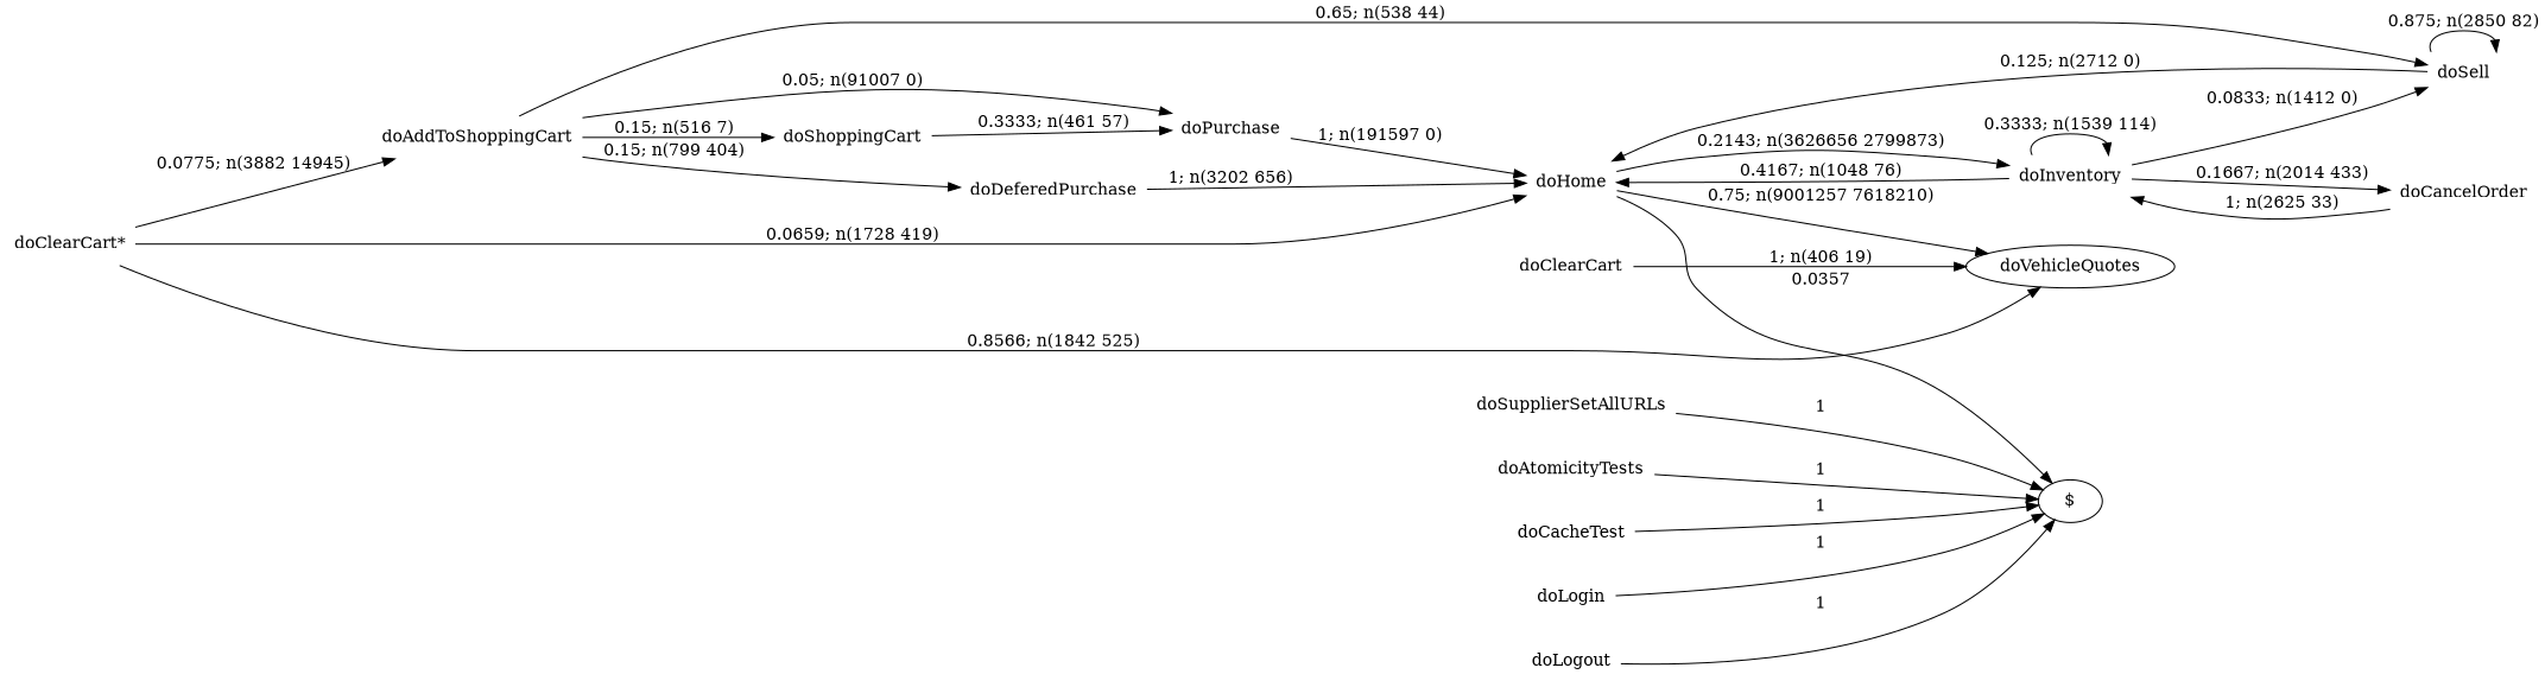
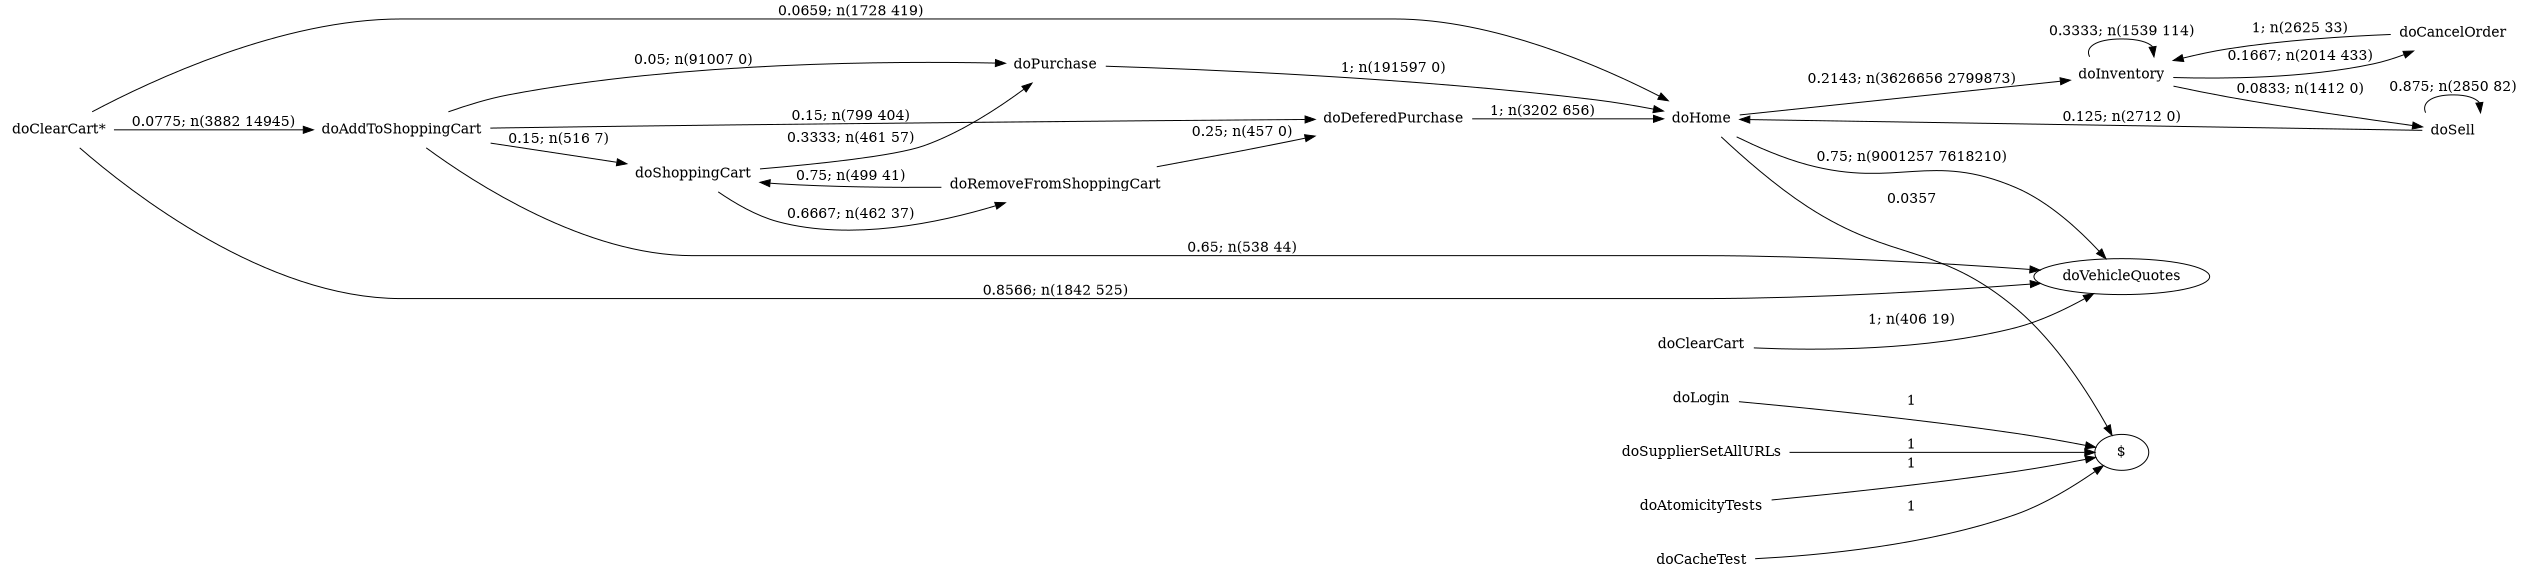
  digraph {
    rankdir=LR
    node [shape=none]
    edge [style=solid]
    n1 [label="doClearCart*"]
    n2 [label=doAddToShoppingCart]
    n3 [label=doHome]
    doVehicleQuotes [shape=""]
    n5 [label=doDeferedPurchase]
    n6 [label=doShoppingCart]
    n7 [label=doPurchase]
    "$" [shape=""]
    n9 [label=doInventory]
    n10 [label=doSupplierSetAllURLs]
    n11 [label=doAtomicityTests]
    n12 [label=doCacheTest]
    n13 [label=doLogin]
+   n14 [label=doRemoveFromShoppingCart]
    n15 [label=doSell]
    n16 [label=doCancelOrder]
    n17 [label=doClearCart]
-   n18 [label=doLogout]
    n1 -> n2 [label="0.0775; n(3882 14945)"]
    n1 -> n3 [label="0.0659; n(1728 419)"]
    n1 -> doVehicleQuotes [label="0.8566; n(1842 525)"]
-   n2 -> n15 [label="0.65; n(538 44)"]
+   n2 -> doVehicleQuotes [label="0.65; n(538 44)"]
    n2 -> n5 [label="0.15; n(799 404)"]
    n2 -> n6 [label="0.15; n(516 7)"]
    n2 -> n7 [label="0.05; n(91007 0)"]
    n3 -> doVehicleQuotes [label="0.75; n(9001257 7618210)"]
    n3 -> "$" [label=0.0357]
    n3 -> n9 [label="0.2143; n(3626656 2799873)"]
    n5 -> n3 [label="1; n(3202 656)"]
    n6 -> n7 [label="0.3333; n(461 57)"]
+   n6 -> n14 [label="0.6667; n(462 37)"]
    n7 -> n3 [label="1; n(191597 0)"]
-   n9 -> n3 [label="0.4167; n(1048 76)"]
    n9 -> n9 [label="0.3333; n(1539 114)"]
    n9 -> n15 [label="0.0833; n(1412 0)"]
    n9 -> n16 [label="0.1667; n(2014 433)"]
    n10 -> "$" [label=1]
    n11 -> "$" [label=1]
    n12 -> "$" [label=1]
    n13 -> "$" [label=1]
+   n14 -> n5 [label="0.25; n(457 0)"]
+   n14 -> n6 [label="0.75; n(499 41)"]
    n15 -> n3 [label="0.125; n(2712 0)"]
    n15 -> n15 [label="0.875; n(2850 82)"]
    n16 -> n9 [label="1; n(2625 33)"]
    n17 -> doVehicleQuotes [label="1; n(406 19)"]
-   n18 -> "$" [label=1]
  }
